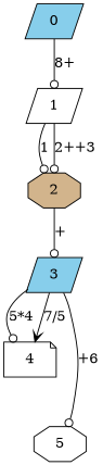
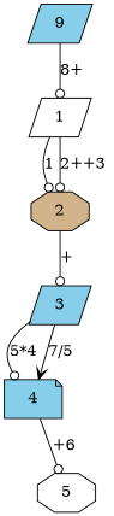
  digraph {
    node [fillcolor=skyblue shape=parallelogram style=filled]
    edge [arrowhead=odot]
    1 [fillcolor=white]
-   0
+   0 [label=9]
    2 [fillcolor=tan shape=octagon]
    3
-   4 [fillcolor=white shape=note]
+   4 [shape=note]
    5 [fillcolor=white shape=octagon]
    1 -> 2 [label=1]
    1 -> 2 [label="2++3"]
    0 -> 1 [label="8+"]
    2 -> 3 [label="+"]
    3 -> 4 [label="5*4"]
    3 -> 4 [arrowhead=vee label="7/5"]
-   3 -> 5 [label="+6"]
+   4 -> 5 [label="+6"]
  }
